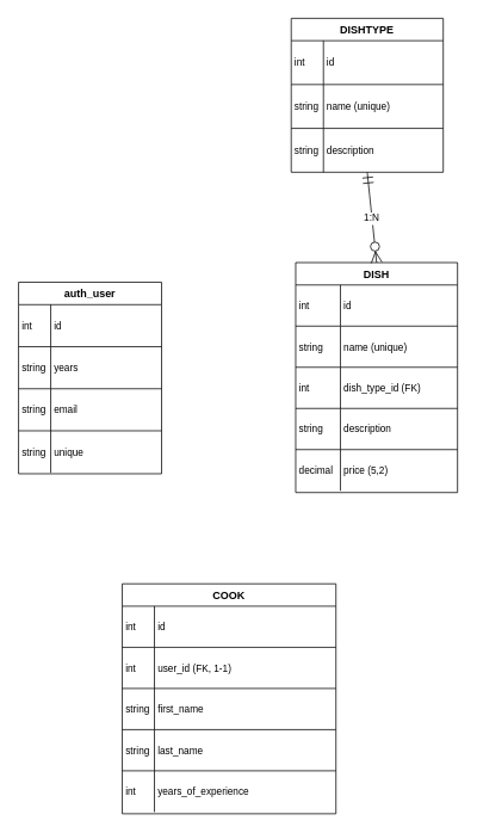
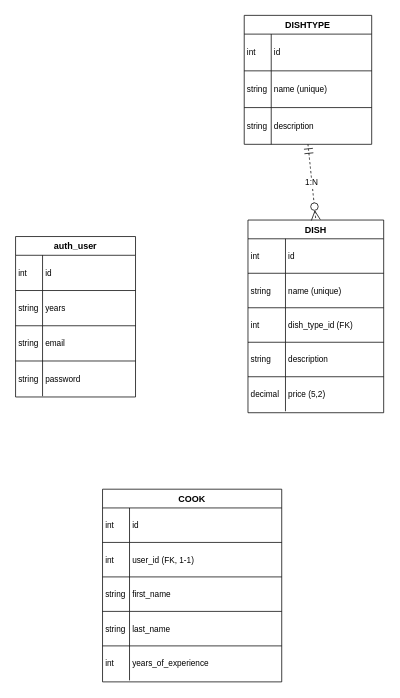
  <mxCell id="0" />
  <mxCell id="1" parent="0" />
  <mxCell id="2" value="auth_user" style="shape=table;startSize=25;container=1;collapsible=0;childLayout=tableLayout;fixedRows=1;rowLines=1;fontStyle=1;align=center;resizeLast=1;" vertex="1" parent="1"><mxGeometry x="20" y="315" width="160" height="214" as="geometry" /></mxCell>
  <mxCell id="3" style="shape=tableRow;horizontal=0;startSize=0;swimlaneHead=0;swimlaneBody=0;fillColor=none;collapsible=0;dropTarget=0;points=[[0,0.5],[1,0.5]];portConstraint=eastwest;top=0;left=0;right=0;bottom=0;" vertex="1" parent="2"><mxGeometry y="25" width="160" height="47" as="geometry" /></mxCell>
  <mxCell id="4" value="int" style="shape=partialRectangle;connectable=0;fillColor=none;top=0;left=0;bottom=0;right=0;align=left;spacingLeft=2;overflow=hidden;fontSize=11;" vertex="1" parent="3"><mxGeometry width="36" height="47" as="geometry"><mxRectangle width="36" height="47" as="alternateBounds" /></mxGeometry></mxCell>
  <mxCell id="5" value="id" style="shape=partialRectangle;connectable=0;fillColor=none;top=0;left=0;bottom=0;right=0;align=left;spacingLeft=2;overflow=hidden;fontSize=11;" vertex="1" parent="3"><mxGeometry x="36" width="124" height="47" as="geometry"><mxRectangle width="124" height="47" as="alternateBounds" /></mxGeometry></mxCell>
  <mxCell id="6" style="shape=tableRow;horizontal=0;startSize=0;swimlaneHead=0;swimlaneBody=0;fillColor=none;collapsible=0;dropTarget=0;points=[[0,0.5],[1,0.5]];portConstraint=eastwest;top=0;left=0;right=0;bottom=0;" vertex="1" parent="2"><mxGeometry y="72" width="160" height="47" as="geometry" /></mxCell>
  <mxCell id="7" value="string" style="shape=partialRectangle;connectable=0;fillColor=none;top=0;left=0;bottom=0;right=0;align=left;spacingLeft=2;overflow=hidden;fontSize=11;" vertex="1" parent="6"><mxGeometry width="36" height="47" as="geometry"><mxRectangle width="36" height="47" as="alternateBounds" /></mxGeometry></mxCell>
  <mxCell id="8" value="years" style="shape=partialRectangle;connectable=0;fillColor=none;top=0;left=0;bottom=0;right=0;align=left;spacingLeft=2;overflow=hidden;fontSize=11;" vertex="1" parent="6"><mxGeometry x="36" width="124" height="47" as="geometry"><mxRectangle width="124" height="47" as="alternateBounds" /></mxGeometry></mxCell>
  <mxCell id="9" style="shape=tableRow;horizontal=0;startSize=0;swimlaneHead=0;swimlaneBody=0;fillColor=none;collapsible=0;dropTarget=0;points=[[0,0.5],[1,0.5]];portConstraint=eastwest;top=0;left=0;right=0;bottom=0;" vertex="1" parent="2"><mxGeometry y="119" width="160" height="47" as="geometry" /></mxCell>
  <mxCell id="10" value="string" style="shape=partialRectangle;connectable=0;fillColor=none;top=0;left=0;bottom=0;right=0;align=left;spacingLeft=2;overflow=hidden;fontSize=11;" vertex="1" parent="9"><mxGeometry width="36" height="47" as="geometry"><mxRectangle width="36" height="47" as="alternateBounds" /></mxGeometry></mxCell>
  <mxCell id="11" value="email" style="shape=partialRectangle;connectable=0;fillColor=none;top=0;left=0;bottom=0;right=0;align=left;spacingLeft=2;overflow=hidden;fontSize=11;" vertex="1" parent="9"><mxGeometry x="36" width="124" height="47" as="geometry"><mxRectangle width="124" height="47" as="alternateBounds" /></mxGeometry></mxCell>
  <mxCell id="12" style="shape=tableRow;horizontal=0;startSize=0;swimlaneHead=0;swimlaneBody=0;fillColor=none;collapsible=0;dropTarget=0;points=[[0,0.5],[1,0.5]];portConstraint=eastwest;top=0;left=0;right=0;bottom=0;" vertex="1" parent="2"><mxGeometry y="166" width="160" height="47" as="geometry" /></mxCell>
  <mxCell id="13" value="string" style="shape=partialRectangle;connectable=0;fillColor=none;top=0;left=0;bottom=0;right=0;align=left;spacingLeft=2;overflow=hidden;fontSize=11;" vertex="1" parent="12"><mxGeometry width="36" height="47" as="geometry"><mxRectangle width="36" height="47" as="alternateBounds" /></mxGeometry></mxCell>
- <mxCell id="14" value="unique" style="shape=partialRectangle;connectable=0;fillColor=none;top=0;left=0;bottom=0;right=0;align=left;spacingLeft=2;overflow=hidden;fontSize=11;" vertex="1" parent="12"><mxGeometry x="36" width="124" height="47" as="geometry"><mxRectangle width="124" height="47" as="alternateBounds" /></mxGeometry></mxCell>
+ <mxCell id="14" value="password" style="shape=partialRectangle;connectable=0;fillColor=none;top=0;left=0;bottom=0;right=0;align=left;spacingLeft=2;overflow=hidden;fontSize=11;" vertex="1" parent="12"><mxGeometry x="36" width="124" height="47" as="geometry"><mxRectangle width="124" height="47" as="alternateBounds" /></mxGeometry></mxCell>
  <mxCell id="15" value="COOK" style="shape=table;startSize=25;container=1;collapsible=0;childLayout=tableLayout;fixedRows=1;rowLines=1;fontStyle=1;align=center;resizeLast=1;" vertex="1" parent="1"><mxGeometry x="136" y="652" width="239" height="257" as="geometry" /></mxCell>
  <mxCell id="16" style="shape=tableRow;horizontal=0;startSize=0;swimlaneHead=0;swimlaneBody=0;fillColor=none;collapsible=0;dropTarget=0;points=[[0,0.5],[1,0.5]];portConstraint=eastwest;top=0;left=0;right=0;bottom=0;" vertex="1" parent="15"><mxGeometry y="25" width="239" height="46" as="geometry" /></mxCell>
  <mxCell id="17" value="int" style="shape=partialRectangle;connectable=0;fillColor=none;top=0;left=0;bottom=0;right=0;align=left;spacingLeft=2;overflow=hidden;fontSize=11;" vertex="1" parent="16"><mxGeometry width="36" height="46" as="geometry"><mxRectangle width="36" height="46" as="alternateBounds" /></mxGeometry></mxCell>
  <mxCell id="18" value="id" style="shape=partialRectangle;connectable=0;fillColor=none;top=0;left=0;bottom=0;right=0;align=left;spacingLeft=2;overflow=hidden;fontSize=11;" vertex="1" parent="16"><mxGeometry x="36" width="203" height="46" as="geometry"><mxRectangle width="203" height="46" as="alternateBounds" /></mxGeometry></mxCell>
  <mxCell id="19" style="shape=tableRow;horizontal=0;startSize=0;swimlaneHead=0;swimlaneBody=0;fillColor=none;collapsible=0;dropTarget=0;points=[[0,0.5],[1,0.5]];portConstraint=eastwest;top=0;left=0;right=0;bottom=0;" vertex="1" parent="15"><mxGeometry y="71" width="239" height="46" as="geometry" /></mxCell>
  <mxCell id="20" value="int" style="shape=partialRectangle;connectable=0;fillColor=none;top=0;left=0;bottom=0;right=0;align=left;spacingLeft=2;overflow=hidden;fontSize=11;" vertex="1" parent="19"><mxGeometry width="36" height="46" as="geometry"><mxRectangle width="36" height="46" as="alternateBounds" /></mxGeometry></mxCell>
  <mxCell id="21" value="user_id (FK, 1-1)" style="shape=partialRectangle;connectable=0;fillColor=none;top=0;left=0;bottom=0;right=0;align=left;spacingLeft=2;overflow=hidden;fontSize=11;" vertex="1" parent="19"><mxGeometry x="36" width="203" height="46" as="geometry"><mxRectangle width="203" height="46" as="alternateBounds" /></mxGeometry></mxCell>
  <mxCell id="22" style="shape=tableRow;horizontal=0;startSize=0;swimlaneHead=0;swimlaneBody=0;fillColor=none;collapsible=0;dropTarget=0;points=[[0,0.5],[1,0.5]];portConstraint=eastwest;top=0;left=0;right=0;bottom=0;" vertex="1" parent="15"><mxGeometry y="117" width="239" height="46" as="geometry" /></mxCell>
  <mxCell id="23" value="string" style="shape=partialRectangle;connectable=0;fillColor=none;top=0;left=0;bottom=0;right=0;align=left;spacingLeft=2;overflow=hidden;fontSize=11;" vertex="1" parent="22"><mxGeometry width="36" height="46" as="geometry"><mxRectangle width="36" height="46" as="alternateBounds" /></mxGeometry></mxCell>
  <mxCell id="24" value="first_name" style="shape=partialRectangle;connectable=0;fillColor=none;top=0;left=0;bottom=0;right=0;align=left;spacingLeft=2;overflow=hidden;fontSize=11;" vertex="1" parent="22"><mxGeometry x="36" width="203" height="46" as="geometry"><mxRectangle width="203" height="46" as="alternateBounds" /></mxGeometry></mxCell>
  <mxCell id="25" style="shape=tableRow;horizontal=0;startSize=0;swimlaneHead=0;swimlaneBody=0;fillColor=none;collapsible=0;dropTarget=0;points=[[0,0.5],[1,0.5]];portConstraint=eastwest;top=0;left=0;right=0;bottom=0;" vertex="1" parent="15"><mxGeometry y="163" width="239" height="46" as="geometry" /></mxCell>
  <mxCell id="26" value="string" style="shape=partialRectangle;connectable=0;fillColor=none;top=0;left=0;bottom=0;right=0;align=left;spacingLeft=2;overflow=hidden;fontSize=11;" vertex="1" parent="25"><mxGeometry width="36" height="46" as="geometry"><mxRectangle width="36" height="46" as="alternateBounds" /></mxGeometry></mxCell>
  <mxCell id="27" value="last_name" style="shape=partialRectangle;connectable=0;fillColor=none;top=0;left=0;bottom=0;right=0;align=left;spacingLeft=2;overflow=hidden;fontSize=11;" vertex="1" parent="25"><mxGeometry x="36" width="203" height="46" as="geometry"><mxRectangle width="203" height="46" as="alternateBounds" /></mxGeometry></mxCell>
  <mxCell id="28" style="shape=tableRow;horizontal=0;startSize=0;swimlaneHead=0;swimlaneBody=0;fillColor=none;collapsible=0;dropTarget=0;points=[[0,0.5],[1,0.5]];portConstraint=eastwest;top=0;left=0;right=0;bottom=0;" vertex="1" parent="15"><mxGeometry y="209" width="239" height="46" as="geometry" /></mxCell>
  <mxCell id="29" value="int" style="shape=partialRectangle;connectable=0;fillColor=none;top=0;left=0;bottom=0;right=0;align=left;spacingLeft=2;overflow=hidden;fontSize=11;" vertex="1" parent="28"><mxGeometry width="36" height="46" as="geometry"><mxRectangle width="36" height="46" as="alternateBounds" /></mxGeometry></mxCell>
  <mxCell id="30" value="years_of_experience" style="shape=partialRectangle;connectable=0;fillColor=none;top=0;left=0;bottom=0;right=0;align=left;spacingLeft=2;overflow=hidden;fontSize=11;" vertex="1" parent="28"><mxGeometry x="36" width="203" height="46" as="geometry"><mxRectangle width="203" height="46" as="alternateBounds" /></mxGeometry></mxCell>
  <mxCell id="31" value="DISHTYPE" style="shape=table;startSize=25;container=1;collapsible=0;childLayout=tableLayout;fixedRows=1;rowLines=1;fontStyle=1;align=center;resizeLast=1;" vertex="1" parent="1"><mxGeometry x="325" y="20" width="170" height="172" as="geometry" /></mxCell>
  <mxCell id="32" style="shape=tableRow;horizontal=0;startSize=0;swimlaneHead=0;swimlaneBody=0;fillColor=none;collapsible=0;dropTarget=0;points=[[0,0.5],[1,0.5]];portConstraint=eastwest;top=0;left=0;right=0;bottom=0;" vertex="1" parent="31"><mxGeometry y="25" width="170" height="49" as="geometry" /></mxCell>
  <mxCell id="33" value="int" style="shape=partialRectangle;connectable=0;fillColor=none;top=0;left=0;bottom=0;right=0;align=left;spacingLeft=2;overflow=hidden;fontSize=11;" vertex="1" parent="32"><mxGeometry width="36" height="49" as="geometry"><mxRectangle width="36" height="49" as="alternateBounds" /></mxGeometry></mxCell>
  <mxCell id="34" value="id" style="shape=partialRectangle;connectable=0;fillColor=none;top=0;left=0;bottom=0;right=0;align=left;spacingLeft=2;overflow=hidden;fontSize=11;" vertex="1" parent="32"><mxGeometry x="36" width="134" height="49" as="geometry"><mxRectangle width="134" height="49" as="alternateBounds" /></mxGeometry></mxCell>
  <mxCell id="35" style="shape=tableRow;horizontal=0;startSize=0;swimlaneHead=0;swimlaneBody=0;fillColor=none;collapsible=0;dropTarget=0;points=[[0,0.5],[1,0.5]];portConstraint=eastwest;top=0;left=0;right=0;bottom=0;" vertex="1" parent="31"><mxGeometry y="74" width="170" height="49" as="geometry" /></mxCell>
  <mxCell id="36" value="string" style="shape=partialRectangle;connectable=0;fillColor=none;top=0;left=0;bottom=0;right=0;align=left;spacingLeft=2;overflow=hidden;fontSize=11;" vertex="1" parent="35"><mxGeometry width="36" height="49" as="geometry"><mxRectangle width="36" height="49" as="alternateBounds" /></mxGeometry></mxCell>
  <mxCell id="37" value="name (unique)" style="shape=partialRectangle;connectable=0;fillColor=none;top=0;left=0;bottom=0;right=0;align=left;spacingLeft=2;overflow=hidden;fontSize=11;" vertex="1" parent="35"><mxGeometry x="36" width="134" height="49" as="geometry"><mxRectangle width="134" height="49" as="alternateBounds" /></mxGeometry></mxCell>
  <mxCell id="38" style="shape=tableRow;horizontal=0;startSize=0;swimlaneHead=0;swimlaneBody=0;fillColor=none;collapsible=0;dropTarget=0;points=[[0,0.5],[1,0.5]];portConstraint=eastwest;top=0;left=0;right=0;bottom=0;" vertex="1" parent="31"><mxGeometry y="123" width="170" height="49" as="geometry" /></mxCell>
  <mxCell id="39" value="string" style="shape=partialRectangle;connectable=0;fillColor=none;top=0;left=0;bottom=0;right=0;align=left;spacingLeft=2;overflow=hidden;fontSize=11;" vertex="1" parent="38"><mxGeometry width="36" height="49" as="geometry"><mxRectangle width="36" height="49" as="alternateBounds" /></mxGeometry></mxCell>
  <mxCell id="40" value="description" style="shape=partialRectangle;connectable=0;fillColor=none;top=0;left=0;bottom=0;right=0;align=left;spacingLeft=2;overflow=hidden;fontSize=11;" vertex="1" parent="38"><mxGeometry x="36" width="134" height="49" as="geometry"><mxRectangle width="134" height="49" as="alternateBounds" /></mxGeometry></mxCell>
  <mxCell id="41" value="DISH" style="shape=table;startSize=25;container=1;collapsible=0;childLayout=tableLayout;fixedRows=1;rowLines=1;fontStyle=1;align=center;resizeLast=1;" vertex="1" parent="1"><mxGeometry x="330" y="293" width="181" height="257" as="geometry" /></mxCell>
  <mxCell id="42" style="shape=tableRow;horizontal=0;startSize=0;swimlaneHead=0;swimlaneBody=0;fillColor=none;collapsible=0;dropTarget=0;points=[[0,0.5],[1,0.5]];portConstraint=eastwest;top=0;left=0;right=0;bottom=0;" vertex="1" parent="41"><mxGeometry y="25" width="181" height="46" as="geometry" /></mxCell>
  <mxCell id="43" value="int" style="shape=partialRectangle;connectable=0;fillColor=none;top=0;left=0;bottom=0;right=0;align=left;spacingLeft=2;overflow=hidden;fontSize=11;" vertex="1" parent="42"><mxGeometry width="50" height="46" as="geometry"><mxRectangle width="50" height="46" as="alternateBounds" /></mxGeometry></mxCell>
  <mxCell id="44" value="id" style="shape=partialRectangle;connectable=0;fillColor=none;top=0;left=0;bottom=0;right=0;align=left;spacingLeft=2;overflow=hidden;fontSize=11;" vertex="1" parent="42"><mxGeometry x="50" width="131" height="46" as="geometry"><mxRectangle width="131" height="46" as="alternateBounds" /></mxGeometry></mxCell>
  <mxCell id="45" style="shape=tableRow;horizontal=0;startSize=0;swimlaneHead=0;swimlaneBody=0;fillColor=none;collapsible=0;dropTarget=0;points=[[0,0.5],[1,0.5]];portConstraint=eastwest;top=0;left=0;right=0;bottom=0;" vertex="1" parent="41"><mxGeometry y="71" width="181" height="46" as="geometry" /></mxCell>
  <mxCell id="46" value="string" style="shape=partialRectangle;connectable=0;fillColor=none;top=0;left=0;bottom=0;right=0;align=left;spacingLeft=2;overflow=hidden;fontSize=11;" vertex="1" parent="45"><mxGeometry width="50" height="46" as="geometry"><mxRectangle width="50" height="46" as="alternateBounds" /></mxGeometry></mxCell>
  <mxCell id="47" value="name (unique)" style="shape=partialRectangle;connectable=0;fillColor=none;top=0;left=0;bottom=0;right=0;align=left;spacingLeft=2;overflow=hidden;fontSize=11;" vertex="1" parent="45"><mxGeometry x="50" width="131" height="46" as="geometry"><mxRectangle width="131" height="46" as="alternateBounds" /></mxGeometry></mxCell>
  <mxCell id="48" style="shape=tableRow;horizontal=0;startSize=0;swimlaneHead=0;swimlaneBody=0;fillColor=none;collapsible=0;dropTarget=0;points=[[0,0.5],[1,0.5]];portConstraint=eastwest;top=0;left=0;right=0;bottom=0;" vertex="1" parent="41"><mxGeometry y="117" width="181" height="46" as="geometry" /></mxCell>
  <mxCell id="49" value="int" style="shape=partialRectangle;connectable=0;fillColor=none;top=0;left=0;bottom=0;right=0;align=left;spacingLeft=2;overflow=hidden;fontSize=11;" vertex="1" parent="48"><mxGeometry width="50" height="46" as="geometry"><mxRectangle width="50" height="46" as="alternateBounds" /></mxGeometry></mxCell>
  <mxCell id="50" value="dish_type_id (FK)" style="shape=partialRectangle;connectable=0;fillColor=none;top=0;left=0;bottom=0;right=0;align=left;spacingLeft=2;overflow=hidden;fontSize=11;" vertex="1" parent="48"><mxGeometry x="50" width="131" height="46" as="geometry"><mxRectangle width="131" height="46" as="alternateBounds" /></mxGeometry></mxCell>
  <mxCell id="51" style="shape=tableRow;horizontal=0;startSize=0;swimlaneHead=0;swimlaneBody=0;fillColor=none;collapsible=0;dropTarget=0;points=[[0,0.5],[1,0.5]];portConstraint=eastwest;top=0;left=0;right=0;bottom=0;" vertex="1" parent="41"><mxGeometry y="163" width="181" height="46" as="geometry" /></mxCell>
  <mxCell id="52" value="string" style="shape=partialRectangle;connectable=0;fillColor=none;top=0;left=0;bottom=0;right=0;align=left;spacingLeft=2;overflow=hidden;fontSize=11;" vertex="1" parent="51"><mxGeometry width="50" height="46" as="geometry"><mxRectangle width="50" height="46" as="alternateBounds" /></mxGeometry></mxCell>
  <mxCell id="53" value="description" style="shape=partialRectangle;connectable=0;fillColor=none;top=0;left=0;bottom=0;right=0;align=left;spacingLeft=2;overflow=hidden;fontSize=11;" vertex="1" parent="51"><mxGeometry x="50" width="131" height="46" as="geometry"><mxRectangle width="131" height="46" as="alternateBounds" /></mxGeometry></mxCell>
  <mxCell id="54" style="shape=tableRow;horizontal=0;startSize=0;swimlaneHead=0;swimlaneBody=0;fillColor=none;collapsible=0;dropTarget=0;points=[[0,0.5],[1,0.5]];portConstraint=eastwest;top=0;left=0;right=0;bottom=0;" vertex="1" parent="41"><mxGeometry y="209" width="181" height="46" as="geometry" /></mxCell>
  <mxCell id="55" value="decimal" style="shape=partialRectangle;connectable=0;fillColor=none;top=0;left=0;bottom=0;right=0;align=left;spacingLeft=2;overflow=hidden;fontSize=11;" vertex="1" parent="54"><mxGeometry width="50" height="46" as="geometry"><mxRectangle width="50" height="46" as="alternateBounds" /></mxGeometry></mxCell>
  <mxCell id="56" value="price (5,2)" style="shape=partialRectangle;connectable=0;fillColor=none;top=0;left=0;bottom=0;right=0;align=left;spacingLeft=2;overflow=hidden;fontSize=11;" vertex="1" parent="54"><mxGeometry x="50" width="131" height="46" as="geometry"><mxRectangle width="131" height="46" as="alternateBounds" /></mxGeometry></mxCell>
- <mxCell id="57" value="1:N" style="curved=1;startArrow=ERmandOne;startSize=10;;endArrow=ERzeroToMany;endSize=10;;exitX=0.5;exitY=1;entryX=0.5;entryY=0;rounded=0;" edge="1" parent="1" source="31" target="41"><mxGeometry relative="1" as="geometry"><Array as="points" /></mxGeometry></mxCell>
+ <mxCell id="57" value="1:N" style="curved=1;startArrow=ERmandOne;startSize=10;endArrow=ERzeroToMany;endSize=10;exitX=0.5;exitY=1;entryX=0.5;entryY=0;rounded=0;dashed=1;" edge="1" parent="1" source="31" target="41"><mxGeometry relative="1" as="geometry"><Array as="points" /></mxGeometry></mxCell>
